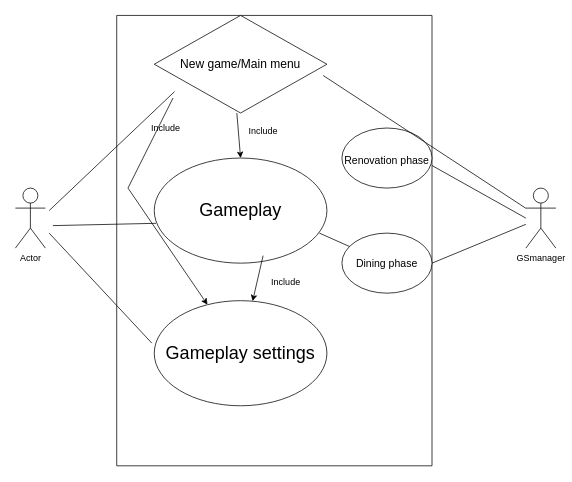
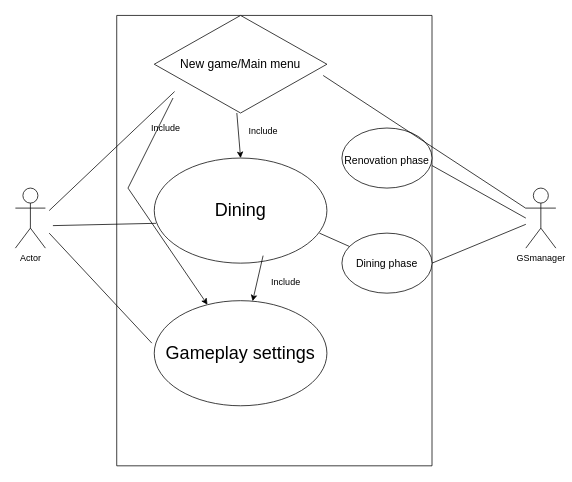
  <mxCell id="0" />
  <mxCell id="1" parent="0" />
  <mxCell id="2" value="Actor" style="shape=umlActor;verticalLabelPosition=bottom;verticalAlign=top;html=1;outlineConnect=0;" parent="1" vertex="1"><mxGeometry x="20" y="250" width="40" height="80" as="geometry" /></mxCell>
  <mxCell id="3" value="" style="swimlane;startSize=0;" parent="1" vertex="1"><mxGeometry x="155" width="420" height="600" as="geometry" y="20"><mxRectangle x="220" y="-40" width="50" height="40" as="alternateBounds" /></mxGeometry></mxCell>
  <mxCell id="4" value="&lt;font size=&quot;3&quot;&gt;New game/Main menu&lt;/font&gt;" style="rhombus;whiteSpace=wrap;html=1;" parent="3" vertex="1"><mxGeometry x="50" width="230" height="130" as="geometry" /></mxCell>
  <mxCell id="5" value="" style="endArrow=none;html=1;rounded=0;entryX=0.118;entryY=0.78;entryDx=0;entryDy=0;entryPerimeter=0;" parent="3" target="4" edge="1"><mxGeometry width="50" height="50" relative="1" as="geometry"><mxPoint x="-90" y="260" as="sourcePoint" /><mxPoint x="30" y="150" as="targetPoint" /></mxGeometry></mxCell>
- <mxCell id="6" value="Gameplay" style="ellipse;whiteSpace=wrap;html=1;fontSize=24;" parent="3" vertex="1"><mxGeometry x="50" y="190" width="230" height="140" as="geometry" /></mxCell>
+ <mxCell id="6" value="Dining" style="ellipse;whiteSpace=wrap;html=1;fontSize=24;" parent="3" vertex="1"><mxGeometry x="50" y="190" width="230" height="140" as="geometry" /></mxCell>
  <mxCell id="7" value="&lt;font style=&quot;font-size: 14px;&quot;&gt;Renovation phase&lt;/font&gt;" style="ellipse;whiteSpace=wrap;html=1;fontSize=24;" parent="3" vertex="1"><mxGeometry x="300" y="150" width="120" height="80" as="geometry" /></mxCell>
  <mxCell id="8" value="&lt;font style=&quot;font-size: 14px;&quot;&gt;Dining phase&lt;/font&gt;" style="ellipse;whiteSpace=wrap;html=1;fontSize=6;" parent="3" vertex="1"><mxGeometry x="300" y="290" width="120" height="80" as="geometry" /></mxCell>
  <mxCell id="9" value="" style="endArrow=none;html=1;rounded=0;fontSize=14;" parent="3" edge="1" target="8"><mxGeometry width="50" height="50" relative="1" as="geometry"><mxPoint x="270" y="290" as="sourcePoint" /><mxPoint x="300" y="310" as="targetPoint" /></mxGeometry></mxCell>
  <mxCell id="10" value="&lt;font style=&quot;font-size: 24px;&quot;&gt;Gameplay settings&lt;/font&gt;" style="ellipse;whiteSpace=wrap;html=1;fontSize=14;" parent="3" vertex="1"><mxGeometry x="50" y="380" width="230" height="140" as="geometry" /></mxCell>
  <mxCell id="11" value="" style="endArrow=none;html=1;rounded=0;fontSize=24;exitX=-0.014;exitY=0.404;exitDx=0;exitDy=0;exitPerimeter=0;" parent="3" source="10" edge="1"><mxGeometry width="50" height="50" relative="1" as="geometry"><mxPoint x="20" y="390" as="sourcePoint" /><mxPoint x="-90" y="290" as="targetPoint" /></mxGeometry></mxCell>
  <mxCell id="12" value="" style="endArrow=none;html=1;rounded=0;" edge="1" parent="3" target="18"><mxGeometry width="50" height="50" relative="1" as="geometry"><mxPoint x="275" y="80" as="sourcePoint" /><mxPoint x="325" y="30" as="targetPoint" /></mxGeometry></mxCell>
  <mxCell id="13" value="" style="endArrow=classic;html=1;rounded=0;entryX=0.5;entryY=0;entryDx=0;entryDy=0;" edge="1" parent="3" target="6"><mxGeometry width="50" height="50" relative="1" as="geometry"><mxPoint x="160" y="130" as="sourcePoint" /><mxPoint x="210" y="80" as="targetPoint" /></mxGeometry></mxCell>
  <mxCell id="14" value="" style="endArrow=classic;html=1;rounded=0;" edge="1" parent="3" target="10"><mxGeometry width="50" height="50" relative="1" as="geometry"><mxPoint x="75" y="110" as="sourcePoint" /><mxPoint x="125" y="60" as="targetPoint" /><Array as="points"><mxPoint x="15" y="230" /></Array></mxGeometry></mxCell>
  <mxCell id="15" value="Include" style="text;html=1;align=center;verticalAlign=middle;resizable=0;points=[];autosize=1;strokeColor=none;fillColor=none;" vertex="1" parent="3"><mxGeometry x="165" y="140" width="60" height="30" as="geometry" /></mxCell>
  <mxCell id="16" value="Include" style="text;html=1;align=center;verticalAlign=middle;resizable=0;points=[];autosize=1;strokeColor=none;fillColor=none;" vertex="1" parent="3"><mxGeometry x="195" y="340" width="60" height="30" as="geometry" /></mxCell>
  <mxCell id="17" value="" style="endArrow=none;html=1;rounded=0;fontSize=24;entryX=0.01;entryY=0.621;entryDx=0;entryDy=0;entryPerimeter=0;" parent="1" target="6" edge="1"><mxGeometry width="50" height="50" relative="1" as="geometry"><mxPoint x="70" y="300" as="sourcePoint" /><mxPoint x="130" y="250" as="targetPoint" /></mxGeometry></mxCell>
  <mxCell id="18" value="GSmanager" style="shape=umlActor;verticalLabelPosition=bottom;verticalAlign=top;html=1;outlineConnect=0;" vertex="1" parent="1"><mxGeometry x="700" y="250" width="40" height="80" as="geometry" /></mxCell>
  <mxCell id="19" value="" style="endArrow=none;html=1;rounded=0;" edge="1" parent="1"><mxGeometry width="50" height="50" relative="1" as="geometry"><mxPoint x="575" y="220" as="sourcePoint" /><mxPoint x="700" y="290" as="targetPoint" /></mxGeometry></mxCell>
  <mxCell id="20" value="" style="endArrow=none;html=1;rounded=0;" edge="1" parent="1" target="18"><mxGeometry width="50" height="50" relative="1" as="geometry"><mxPoint x="575" y="350" as="sourcePoint" /><mxPoint x="625" y="300" as="targetPoint" /></mxGeometry></mxCell>
  <mxCell id="21" value="" style="endArrow=classic;html=1;rounded=0;" edge="1" parent="1" target="10"><mxGeometry width="50" height="50" relative="1" as="geometry"><mxPoint x="350" y="340" as="sourcePoint" /><mxPoint x="400" y="290" as="targetPoint" /></mxGeometry></mxCell>
  <mxCell id="22" value="Include" style="text;html=1;align=center;verticalAlign=middle;resizable=0;points=[];autosize=1;strokeColor=none;fillColor=none;" vertex="1" parent="1"><mxGeometry x="190" y="155" width="60" height="30" as="geometry" /></mxCell>
